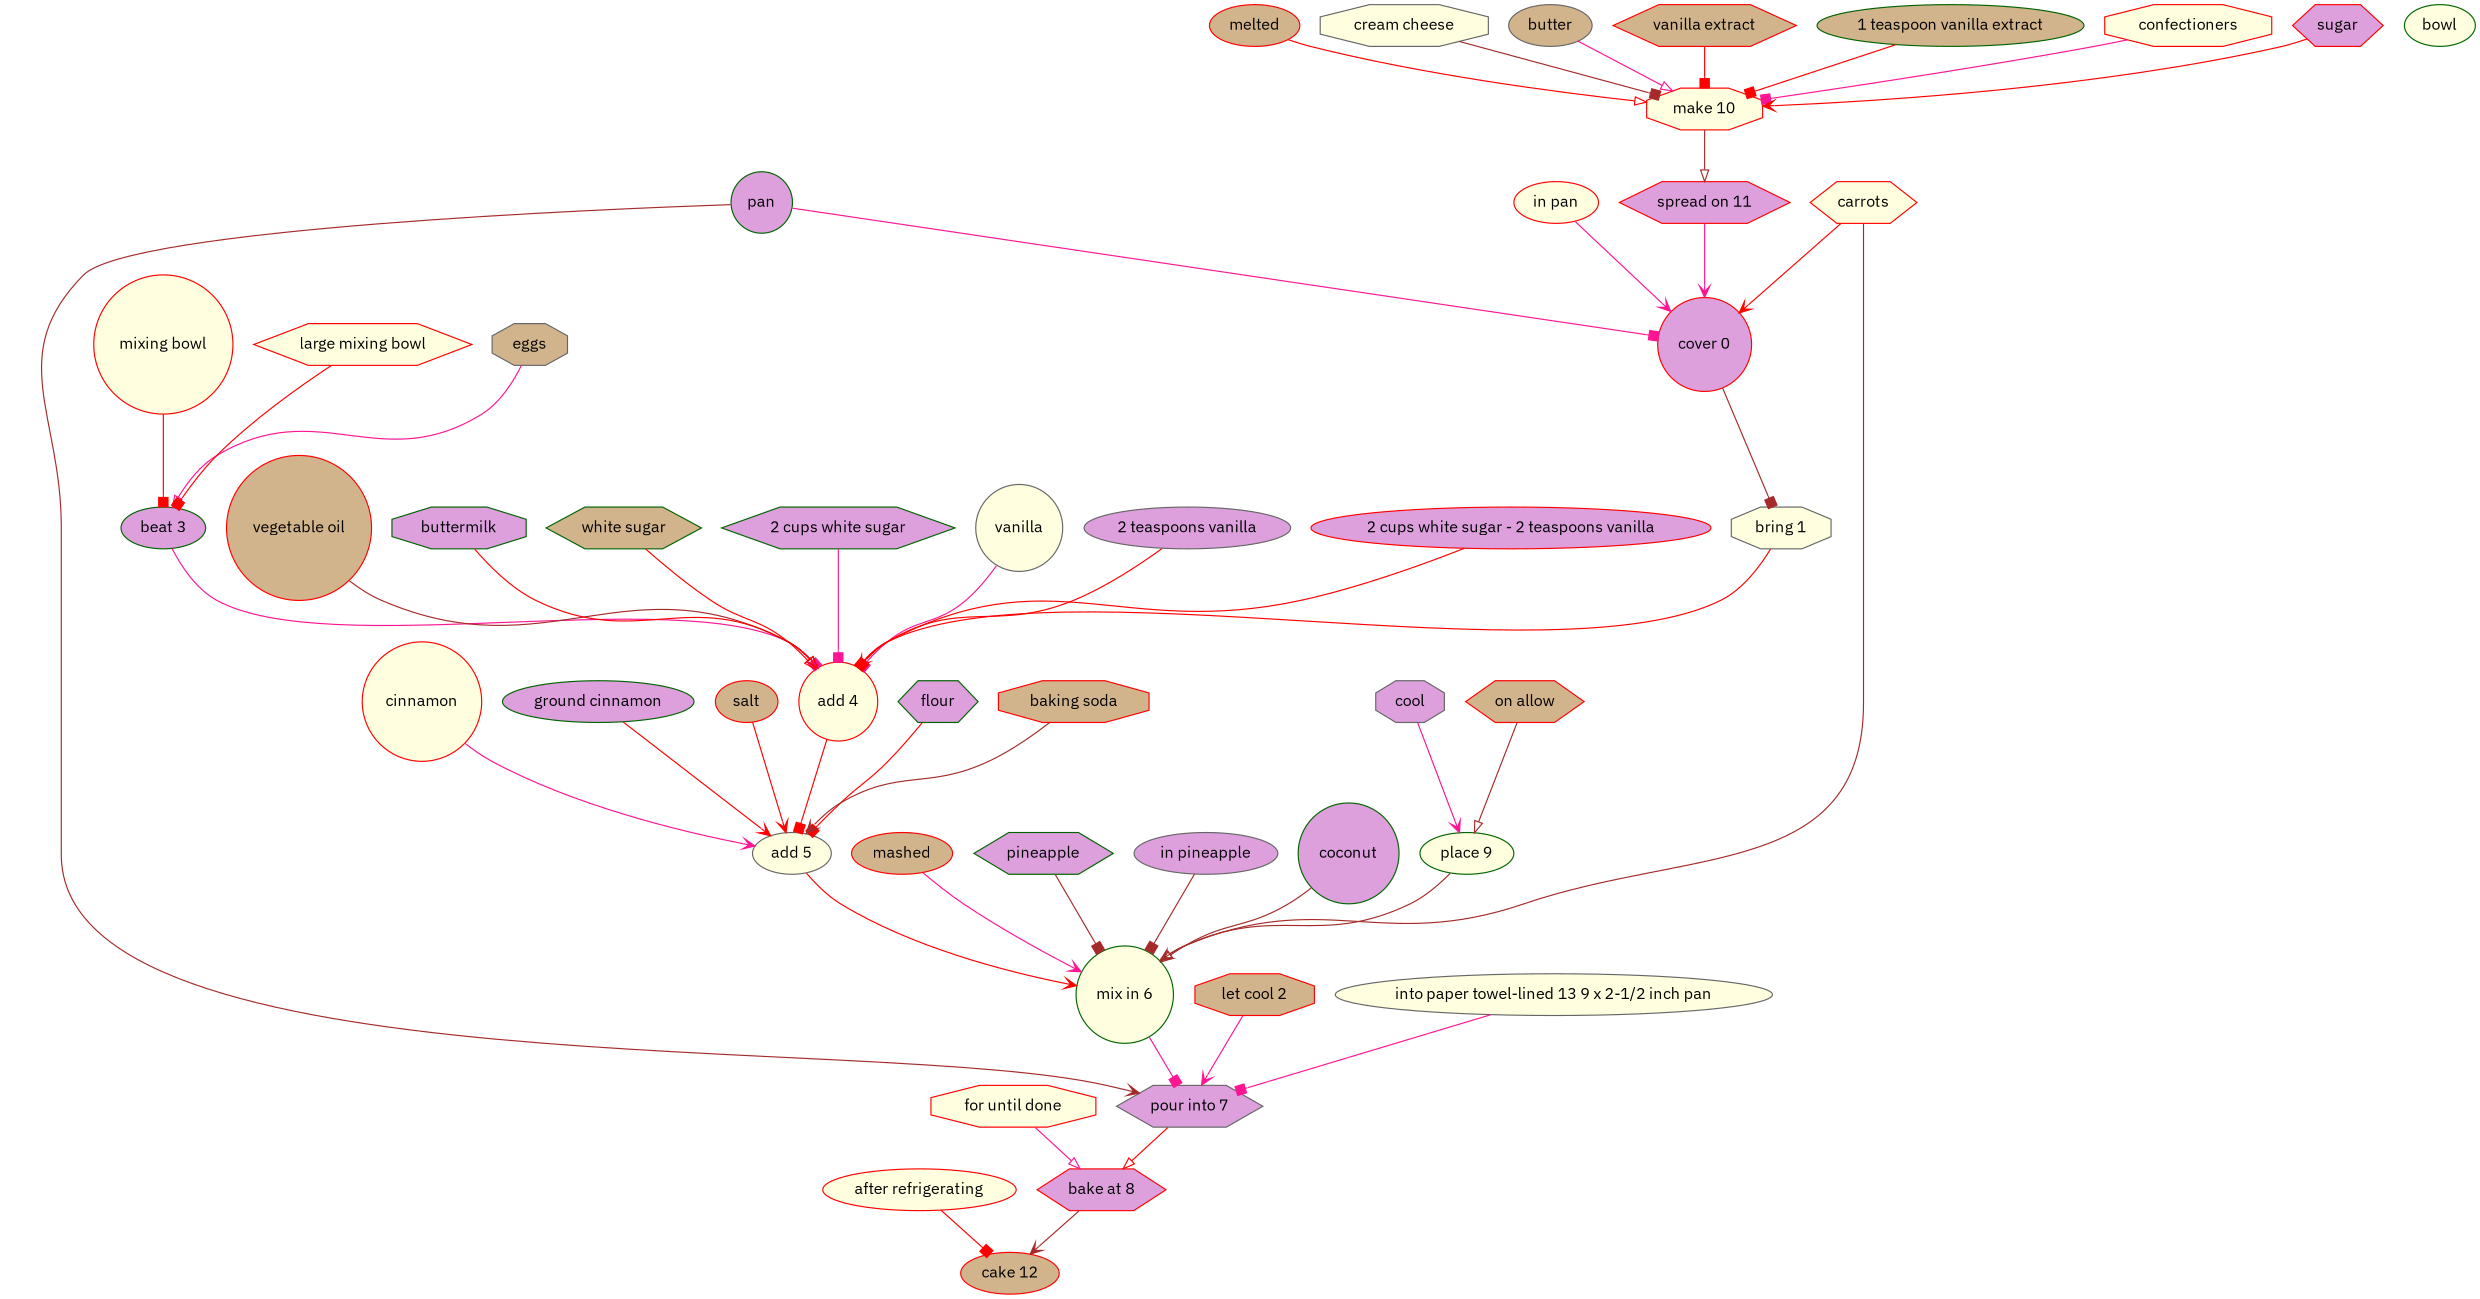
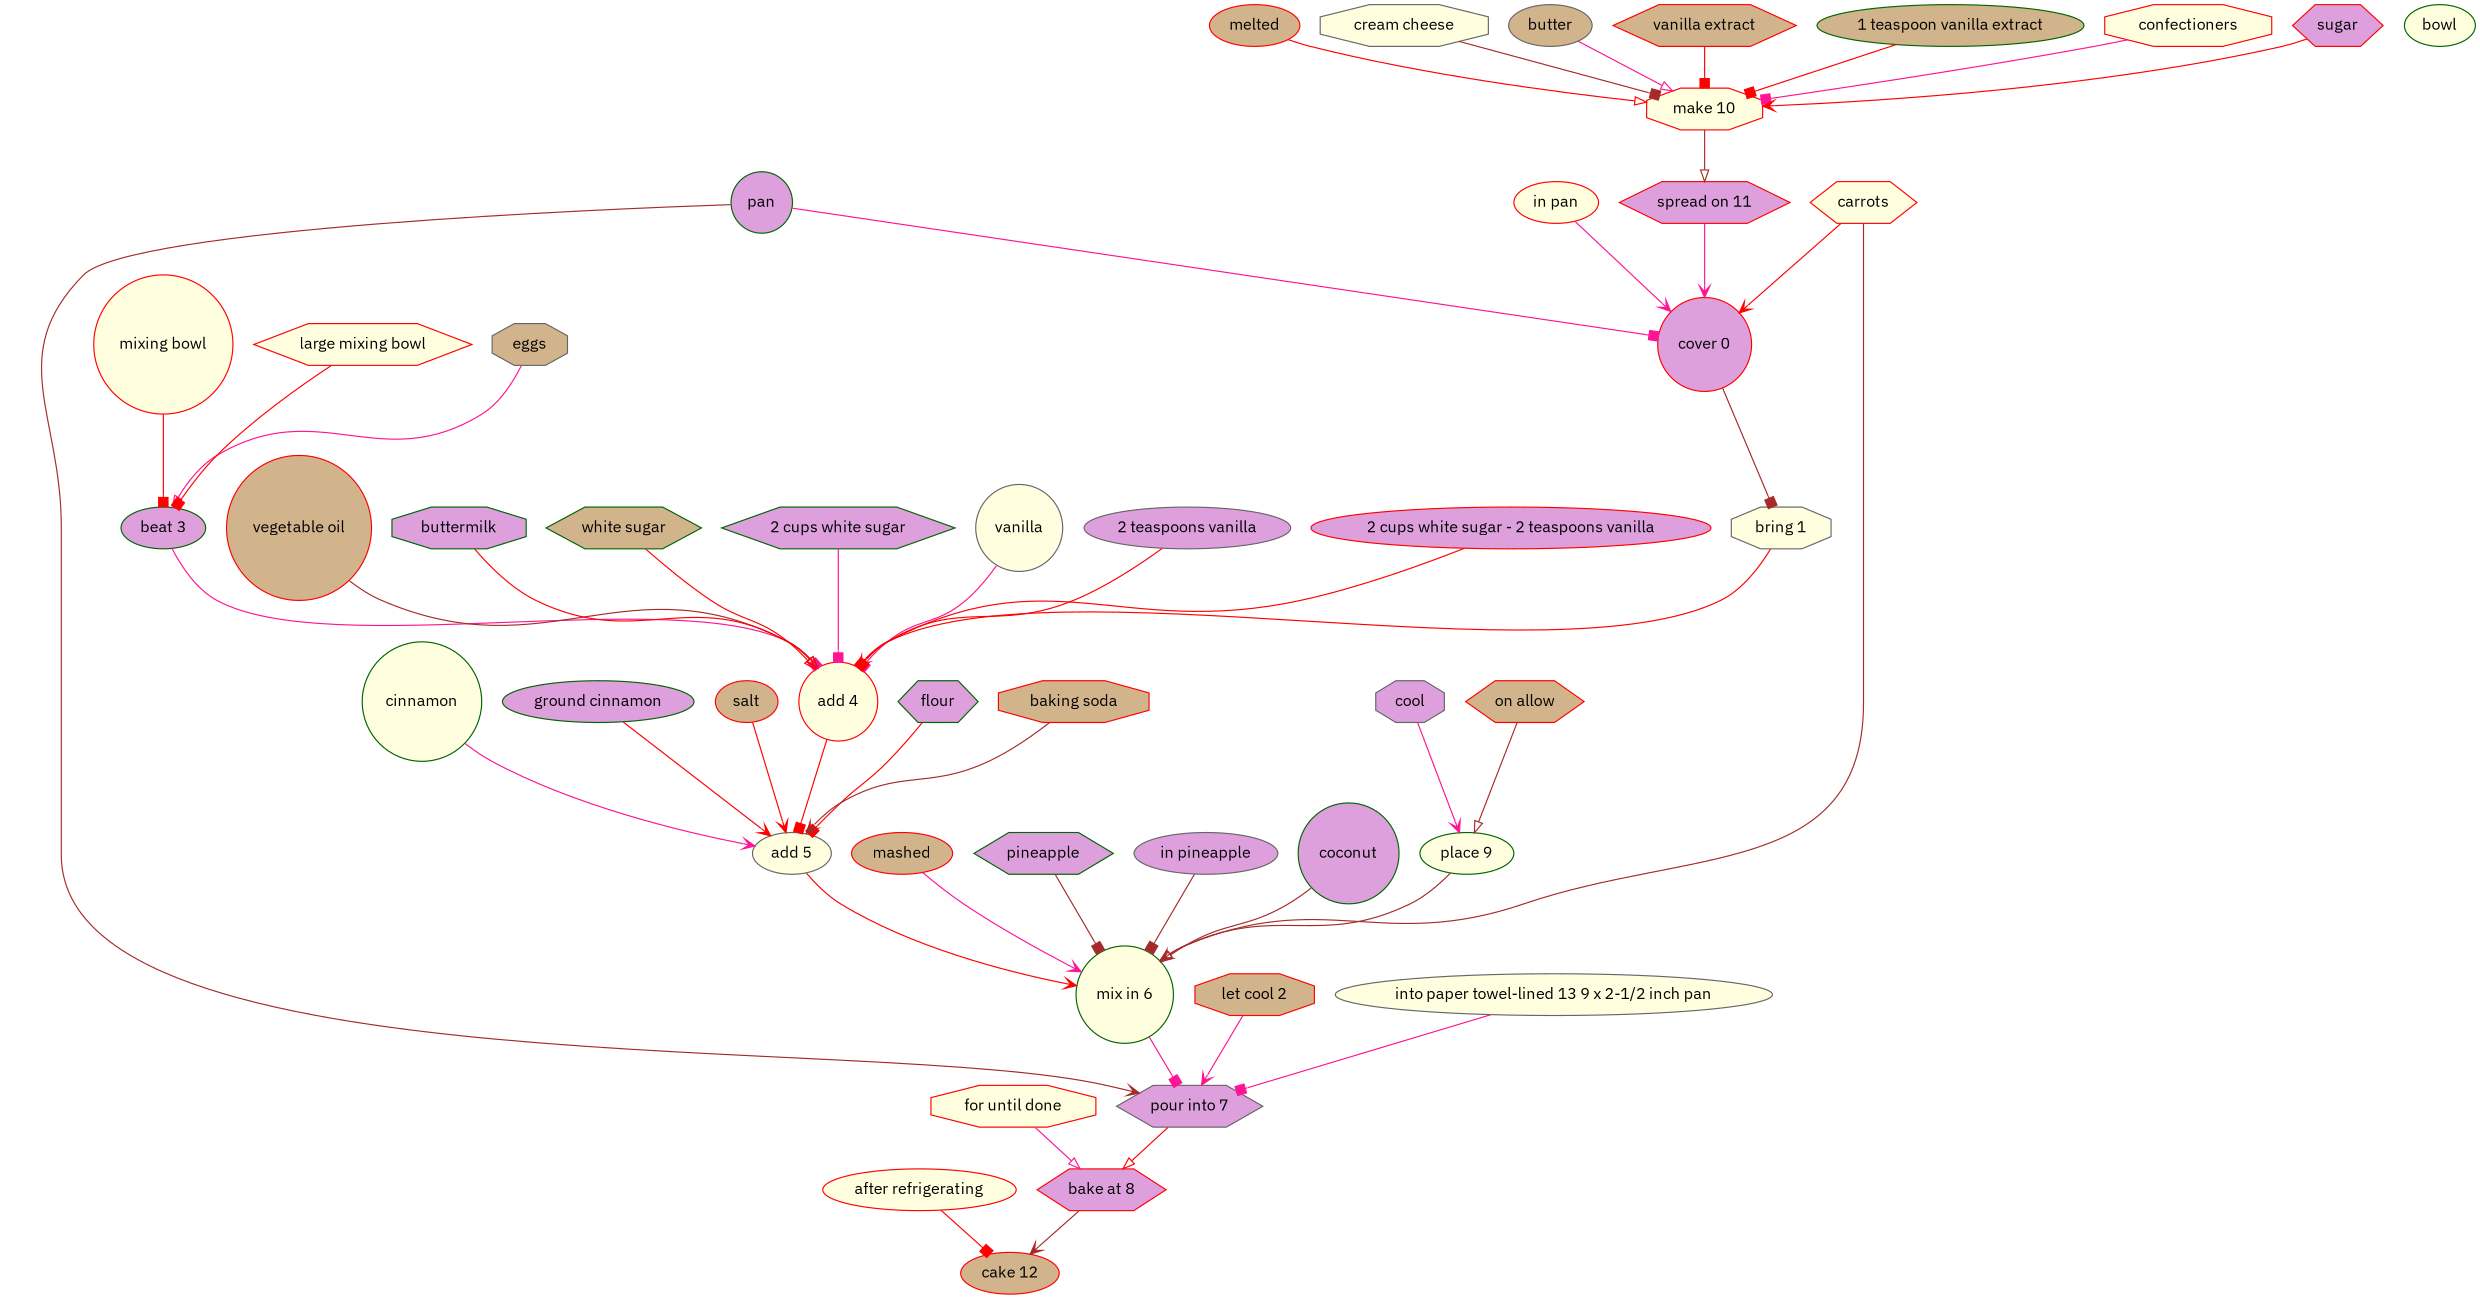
  digraph {
    fontname="IBM Plex Sans"
    node [color=red fillcolor=lightyellow fontname="IBM Plex Sans" shape=ellipse style=filled]
    edge [arrowhead=box color=red fontname="IBM Plex Sans"]
    "cover 0" [fillcolor=plum shape=circle]
    "bring 1" [color=gray40 shape=octagon]
    "add 4" [shape=circle]
    carrots [shape=hexagon]
    "mix in 6" [color=darkgreen shape=circle]
    "pour into 7" [color=gray40 fillcolor=plum shape=hexagon]
    pan [color=darkgreen fillcolor=plum shape=circle]
    "bake at 8" [fillcolor=plum shape=hexagon]
    "in pan"
    "add 5" [color=gray40]
    "let cool 2" [fillcolor=tan shape=octagon]
    "beat 3" [color=darkgreen fillcolor=plum]
    eggs [color=gray40 fillcolor=tan shape=octagon]
    "mixing bowl" [shape=circle]
    "large mixing bowl" [shape=hexagon]
    bowl [color=darkgreen]
    "vegetable oil" [fillcolor=tan shape=circle]
    buttermilk [color=darkgreen fillcolor=plum shape=octagon]
    "white sugar" [color=darkgreen fillcolor=tan shape=hexagon]
    "2 cups white sugar" [color=darkgreen fillcolor=plum shape=hexagon]
    vanilla [color=gray40 shape=circle]
    "2 teaspoons vanilla" [color=gray40 fillcolor=plum]
    "2 cups white sugar - 2 teaspoons vanilla" [fillcolor=plum]
    flour [color=darkgreen fillcolor=plum shape=hexagon]
    "baking soda" [fillcolor=tan shape=octagon]
-   cinnamon [shape=circle]
+   cinnamon [color=darkgreen shape=circle]
    "ground cinnamon" [color=darkgreen fillcolor=plum]
    salt [fillcolor=tan]
    mashed [fillcolor=tan]
    pineapple [color=darkgreen fillcolor=plum shape=hexagon]
    "in pineapple" [color=gray40 fillcolor=plum]
    coconut [color=darkgreen fillcolor=plum shape=circle]
    "cake 12" [fillcolor=tan]
    "into paper towel-lined 13 9 x 2-1/2 inch pan" [color=gray40]
    "for until done" [shape=octagon]
    "place 9" [color=darkgreen]
    "on allow" [fillcolor=tan shape=hexagon]
    cool [color=gray40 fillcolor=plum shape=octagon]
    "make 10" [shape=octagon]
    "spread on 11" [fillcolor=plum shape=hexagon]
    melted [fillcolor=tan]
    "cream cheese" [color=gray40 shape=octagon]
    butter [color=gray40 fillcolor=tan]
    "vanilla extract" [fillcolor=tan shape=hexagon]
    "1 teaspoon vanilla extract" [color=darkgreen fillcolor=tan]
    confectioners [shape=octagon]
    sugar [fillcolor=plum shape=hexagon]
    "after refrigerating"
    "cover 0" -> "bring 1" [color=brown]
    "bring 1" -> "add 4" [arrowhead=vee]
    "add 4" -> "add 5"
    carrots -> "cover 0" [arrowhead=vee]
    carrots -> "mix in 6" [arrowhead=onormal color=brown]
    "mix in 6" -> "pour into 7" [color=deeppink]
    "pour into 7" -> "bake at 8" [arrowhead=onormal]
    pan -> "cover 0" [color=deeppink]
    pan -> "pour into 7" [arrowhead=vee color=brown]
    "bake at 8" -> "cake 12" [arrowhead=vee color=brown]
    "in pan" -> "cover 0" [arrowhead=vee color=deeppink]
    "add 5" -> "mix in 6" [arrowhead=vee]
    "let cool 2" -> "pour into 7" [arrowhead=vee color=deeppink]
    "beat 3" -> "add 4" [color=deeppink]
    eggs -> "beat 3" [arrowhead=onormal color=deeppink]
    "mixing bowl" -> "beat 3"
    "large mixing bowl" -> "beat 3"
    "vegetable oil" -> "add 4" [arrowhead=onormal color=brown]
    buttermilk -> "add 4" [arrowhead=onormal]
    "white sugar" -> "add 4" [arrowhead=onormal]
    "2 cups white sugar" -> "add 4" [color=deeppink]
    vanilla -> "add 4" [color=deeppink]
    "2 teaspoons vanilla" -> "add 4"
    "2 cups white sugar - 2 teaspoons vanilla" -> "add 4"
    flour -> "add 5"
    "baking soda" -> "add 5" [arrowhead=vee color=brown]
    cinnamon -> "add 5" [arrowhead=vee color=deeppink]
    "ground cinnamon" -> "add 5" [arrowhead=vee]
    salt -> "add 5" [arrowhead=vee]
    mashed -> "mix in 6" [arrowhead=vee color=deeppink]
    pineapple -> "mix in 6" [color=brown]
    "in pineapple" -> "mix in 6" [color=brown]
    coconut -> "mix in 6" [arrowhead=onormal color=brown]
    "into paper towel-lined 13 9 x 2-1/2 inch pan" -> "pour into 7" [color=deeppink]
    "for until done" -> "bake at 8" [arrowhead=onormal color=deeppink]
    "place 9" -> "mix in 6" [arrowhead=vee color=brown]
    "on allow" -> "place 9" [arrowhead=onormal color=brown]
    cool -> "place 9" [arrowhead=vee color=deeppink]
    "make 10" -> "spread on 11" [arrowhead=onormal color=brown]
    "spread on 11" -> "cover 0" [arrowhead=vee color=deeppink]
    melted -> "make 10" [arrowhead=onormal]
    "cream cheese" -> "make 10" [color=brown]
    butter -> "make 10" [arrowhead=onormal color=deeppink]
    "vanilla extract" -> "make 10"
    "1 teaspoon vanilla extract" -> "make 10"
    confectioners -> "make 10" [color=deeppink]
    sugar -> "make 10" [arrowhead=vee]
    "after refrigerating" -> "cake 12"
  }
